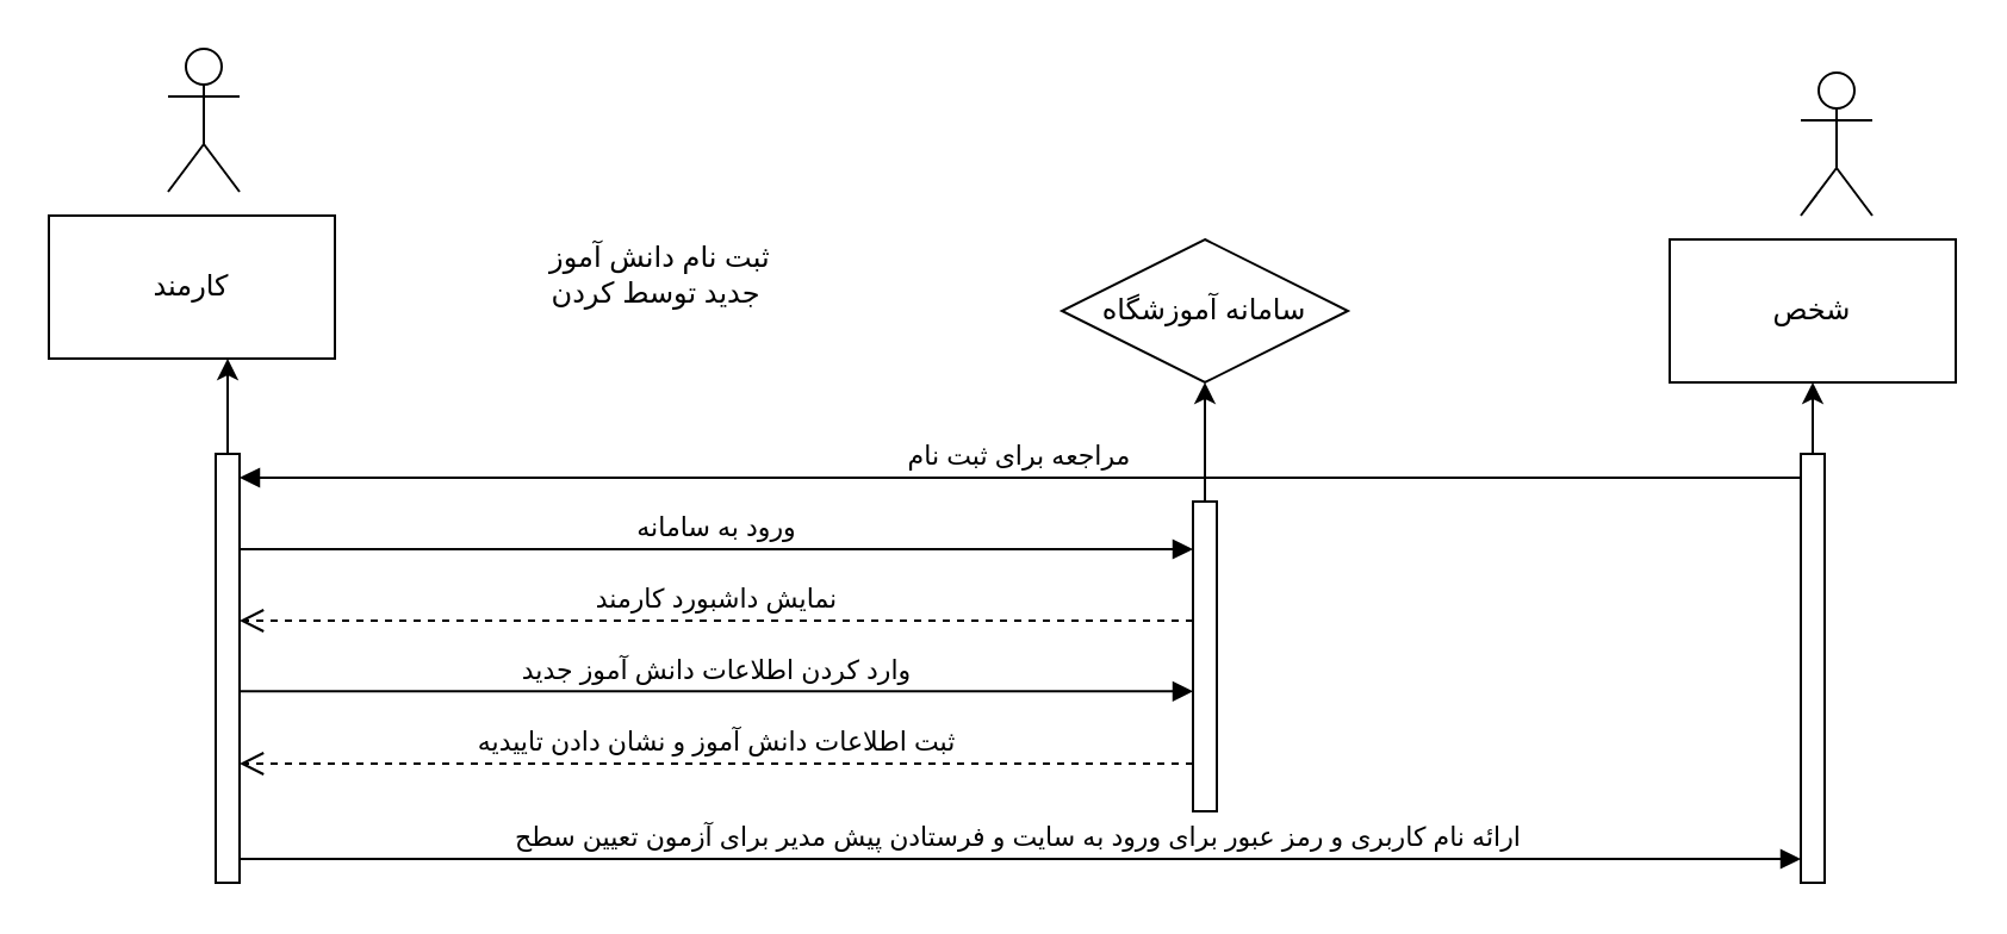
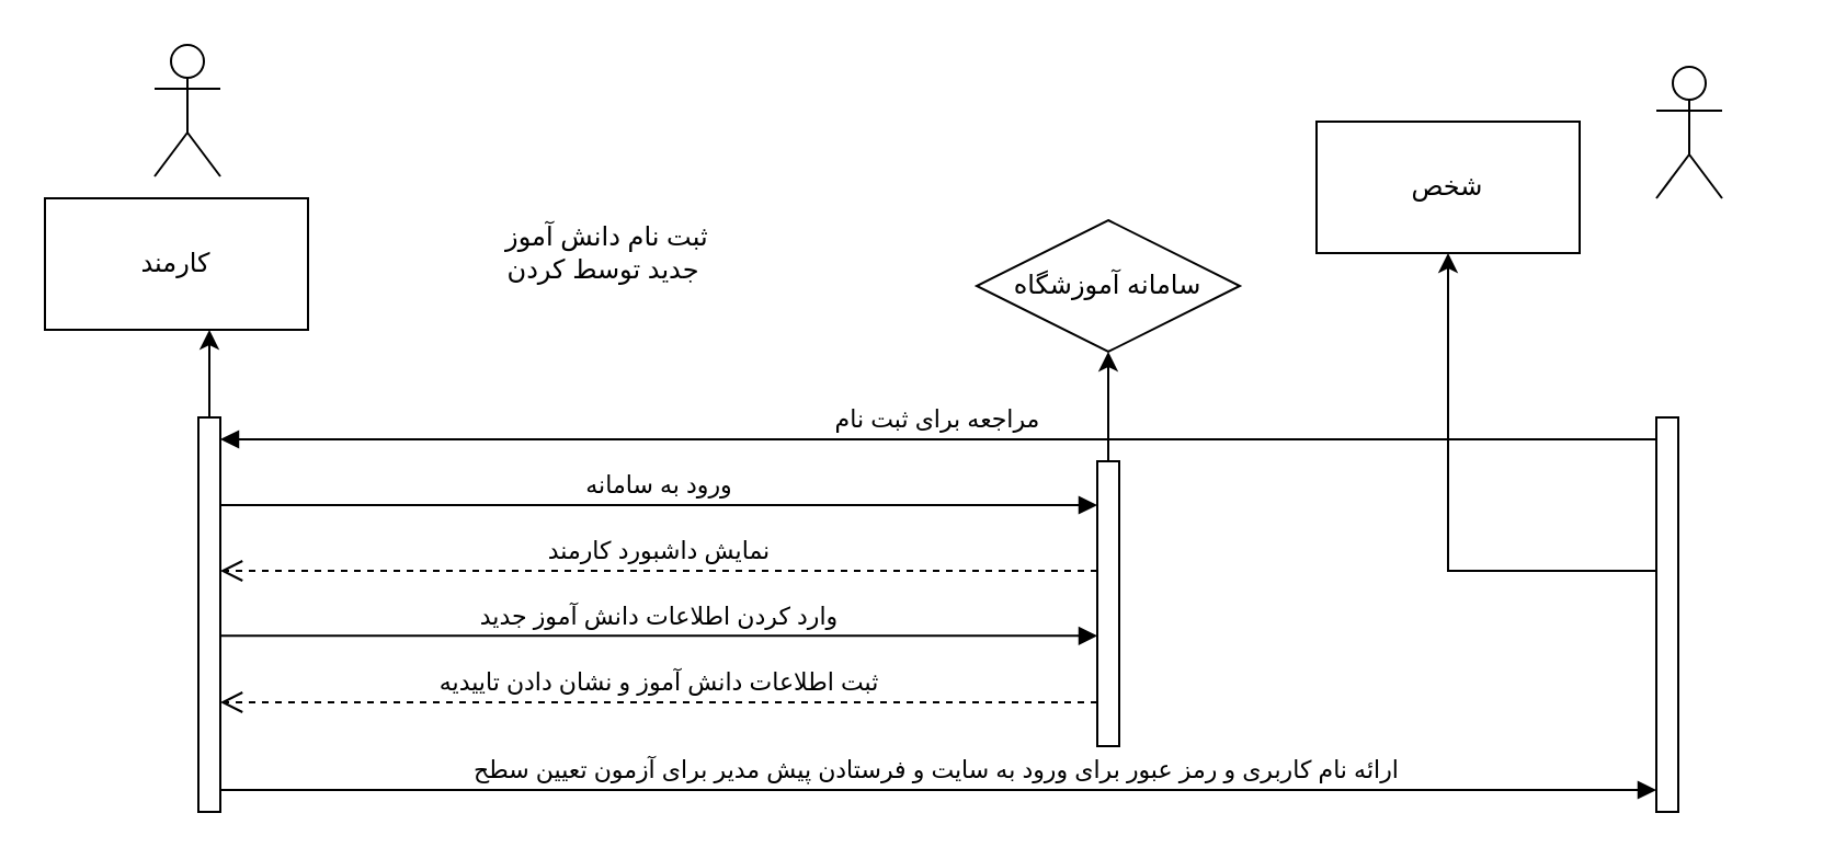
  <mxCell id="0" />
  <mxCell id="1" parent="0" />
  <mxCell id="2" value="" style="edgeStyle=orthogonalEdgeStyle;rounded=0;orthogonalLoop=1;jettySize=auto;html=1;curved=0;" edge="1" parent="1" source="3" target="6"><mxGeometry relative="1" as="geometry"><Array as="points"><mxPoint x="95" y="260" /><mxPoint x="95" y="260" /></Array></mxGeometry></mxCell>
  <mxCell id="3" value="" style="html=1;points=[[0,0,0,0,5],[0,1,0,0,-5],[1,0,0,0,5],[1,1,0,0,-5]];perimeter=orthogonalPerimeter;outlineConnect=0;targetShapes=umlLifeline;portConstraint=eastwest;newEdgeStyle={&quot;curved&quot;:0,&quot;rounded&quot;:0};" vertex="1" parent="1"><mxGeometry x="90" y="190" width="10" height="180" as="geometry" /></mxCell>
  <mxCell id="4" value="ورود به سامانه" style="html=1;verticalAlign=bottom;endArrow=block;curved=0;rounded=0;" edge="1" parent="1"><mxGeometry relative="1" as="geometry"><mxPoint x="100" y="230" as="sourcePoint" /><mxPoint x="500" y="230" as="targetPoint" /><Array as="points"><mxPoint x="290" y="230" /></Array></mxGeometry></mxCell>
  <mxCell id="5" value="نمایش داشبورد کارمند" style="html=1;verticalAlign=bottom;endArrow=open;dashed=1;endSize=8;curved=0;rounded=0;" edge="1" parent="1"><mxGeometry relative="1" as="geometry"><mxPoint x="100" y="260" as="targetPoint" /><mxPoint x="500" y="260" as="sourcePoint" /><Array as="points"><mxPoint x="300" y="260" /></Array></mxGeometry></mxCell>
  <mxCell id="6" value="کارمند" style="whiteSpace=wrap;html=1;" vertex="1" parent="1"><mxGeometry x="20" y="90" width="120" height="60" as="geometry" /></mxCell>
  <mxCell id="7" value="" style="edgeStyle=orthogonalEdgeStyle;rounded=0;orthogonalLoop=1;jettySize=auto;html=1;curved=0;" edge="1" parent="1" source="8" target="9"><mxGeometry relative="1" as="geometry"><Array as="points"><mxPoint x="505" y="260" /><mxPoint x="505" y="260" /></Array></mxGeometry></mxCell>
  <mxCell id="8" value="" style="html=1;points=[[0,0,0,0,5],[0,1,0,0,-5],[1,0,0,0,5],[1,1,0,0,-5]];perimeter=orthogonalPerimeter;outlineConnect=0;targetShapes=umlLifeline;portConstraint=eastwest;newEdgeStyle={&quot;curved&quot;:0,&quot;rounded&quot;:0};" vertex="1" parent="1"><mxGeometry x="500" y="210" width="10" height="130" as="geometry" /></mxCell>
  <mxCell id="9" value="سامانه آموزشگاه" style="rhombus;whiteSpace=wrap;html=1;" vertex="1" parent="1"><mxGeometry x="445" y="100" width="120" height="60" as="geometry" /></mxCell>
  <mxCell id="10" value="وارد کردن اطلاعات دانش آموز جدید" style="html=1;verticalAlign=bottom;endArrow=block;curved=0;rounded=0;" edge="1" parent="1"><mxGeometry relative="1" as="geometry"><mxPoint x="100" y="289.66" as="sourcePoint" /><mxPoint x="500" y="289.66" as="targetPoint" /><Array as="points"><mxPoint x="310" y="289.66" /></Array></mxGeometry></mxCell>
  <mxCell id="11" value="ثبت اطلاعات دانش آموز و نشان دادن تاییدیه" style="html=1;verticalAlign=bottom;endArrow=open;dashed=1;endSize=8;curved=0;rounded=0;" edge="1" parent="1"><mxGeometry relative="1" as="geometry"><mxPoint x="100" y="320" as="targetPoint" /><mxPoint x="500" y="320" as="sourcePoint" /><Array as="points"><mxPoint x="350" y="320" /></Array></mxGeometry></mxCell>
  <mxCell id="12" value="&amp;nbsp;ثبت نام دانش آموز جدید توسط کردن" style="text;html=1;align=center;verticalAlign=middle;whiteSpace=wrap;rounded=0;" vertex="1" parent="1"><mxGeometry x="220" y="100" width="110" height="30" as="geometry" /></mxCell>
  <mxCell id="13" value="" style="edgeStyle=orthogonalEdgeStyle;rounded=0;orthogonalLoop=1;jettySize=auto;html=1;curved=0;" edge="1" parent="1" source="14" target="15"><mxGeometry relative="1" as="geometry"><Array as="points"><mxPoint x="760" y="260" /><mxPoint x="760" y="260" /></Array></mxGeometry></mxCell>
  <mxCell id="14" value="" style="html=1;points=[[0,0,0,0,5],[0,1,0,0,-5],[1,0,0,0,5],[1,1,0,0,-5]];perimeter=orthogonalPerimeter;outlineConnect=0;targetShapes=umlLifeline;portConstraint=eastwest;newEdgeStyle={&quot;curved&quot;:0,&quot;rounded&quot;:0};" vertex="1" parent="1"><mxGeometry x="755" y="190" width="10" height="180" as="geometry" /></mxCell>
- <mxCell id="15" value="شخص" style="whiteSpace=wrap;html=1;" vertex="1" parent="1"><mxGeometry x="700" y="100" width="120" height="60" as="geometry" /></mxCell>
+ <mxCell id="15" value="شخص" style="whiteSpace=wrap;html=1;" vertex="1" parent="1"><mxGeometry x="600" y="55" width="120" height="60" as="geometry" /></mxCell>
  <mxCell id="16" value="" style="shape=umlActor;verticalLabelPosition=bottom;verticalAlign=top;html=1;outlineConnect=0;" vertex="1" parent="1"><mxGeometry x="70" y="20" width="30" height="60" as="geometry" /></mxCell>
  <mxCell id="17" value="" style="shape=umlActor;verticalLabelPosition=bottom;verticalAlign=top;html=1;outlineConnect=0;" vertex="1" parent="1"><mxGeometry x="755" y="30" width="30" height="60" as="geometry" /></mxCell>
  <mxCell id="18" value="مراجعه برای ثبت نام" style="html=1;verticalAlign=bottom;endArrow=block;curved=0;rounded=0;" edge="1" parent="1"><mxGeometry relative="1" as="geometry"><mxPoint x="755" y="200" as="sourcePoint" /><mxPoint x="100" y="200" as="targetPoint" /><Array as="points"><mxPoint x="300" y="200" /></Array></mxGeometry></mxCell>
  <mxCell id="19" value="ارائه نام کاربری و رمز عبور برای ورود به سایت و فرستادن پیش مدیر برای آزمون تعیین سطح&amp;nbsp;" style="html=1;verticalAlign=bottom;endArrow=block;curved=0;rounded=0;" edge="1" parent="1"><mxGeometry relative="1" as="geometry"><mxPoint x="100" y="360" as="sourcePoint" /><mxPoint x="755" y="360" as="targetPoint" /><Array as="points"><mxPoint x="320" y="360" /></Array></mxGeometry></mxCell>
